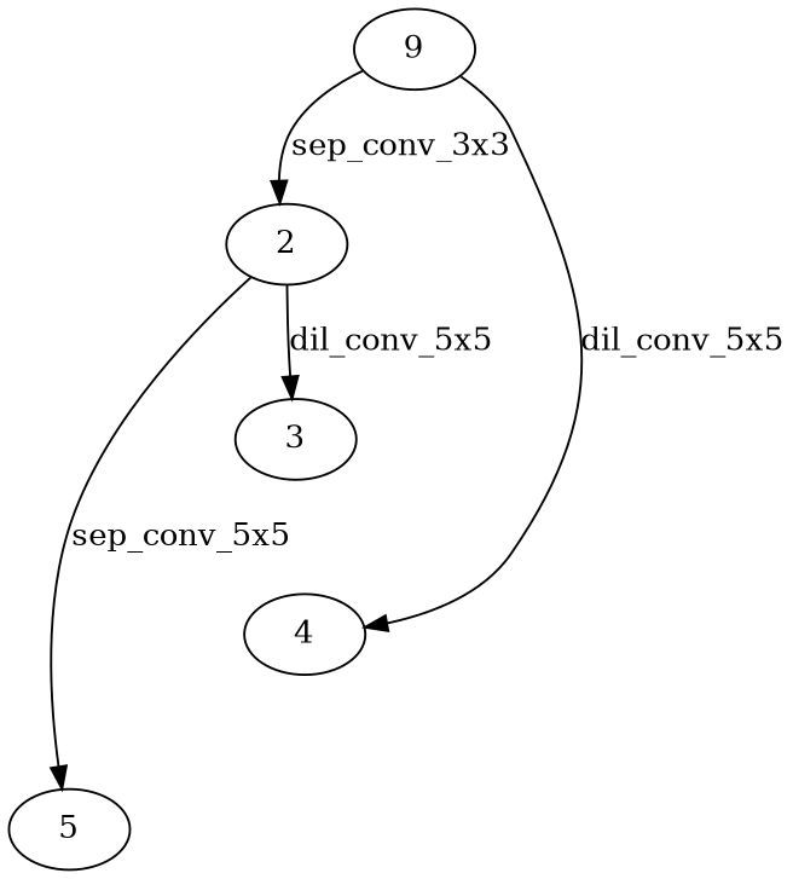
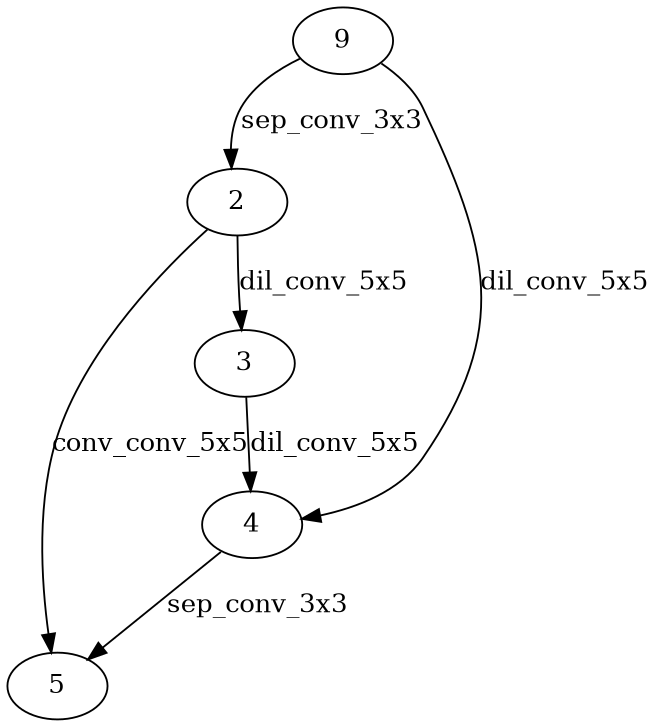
  digraph {
    n1 [label=9]
    2
    4
    3
    5
    n1 -> 2 [label=sep_conv_3x3]
    n1 -> 4 [label=dil_conv_5x5]
    2 -> 3 [label=dil_conv_5x5]
-   2 -> 5 [label=sep_conv_5x5]
+   2 -> 5 [label=conv_conv_5x5]
+   4 -> 5 [label=sep_conv_3x3]
+   3 -> 4 [label=dil_conv_5x5]
  }
